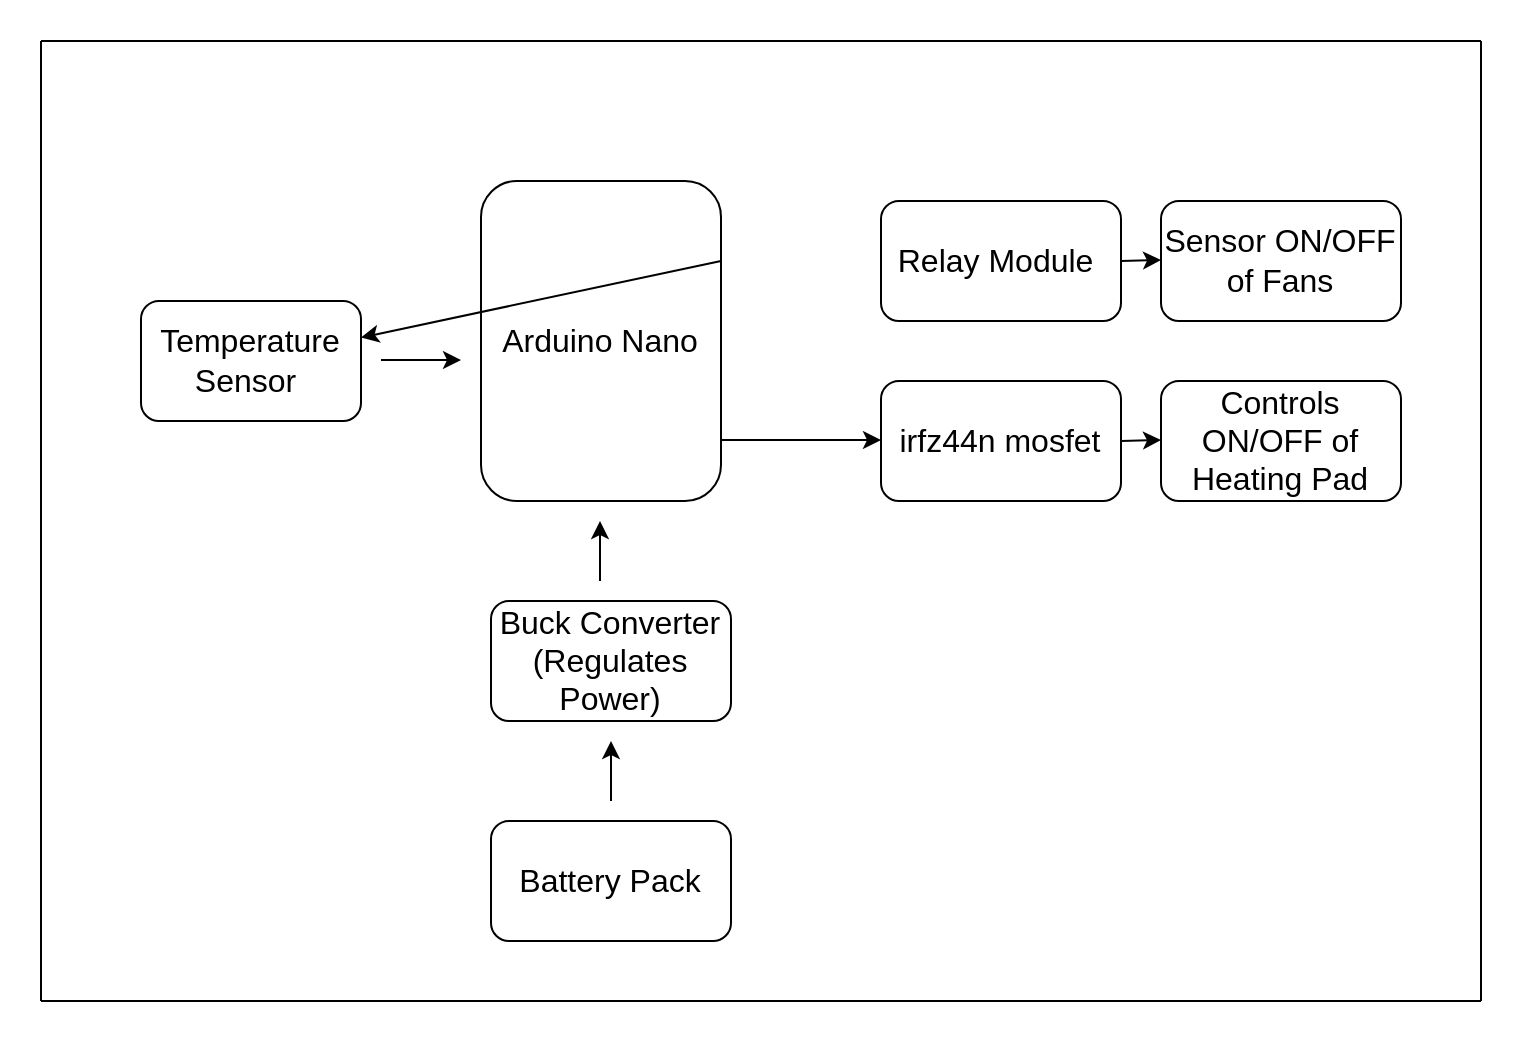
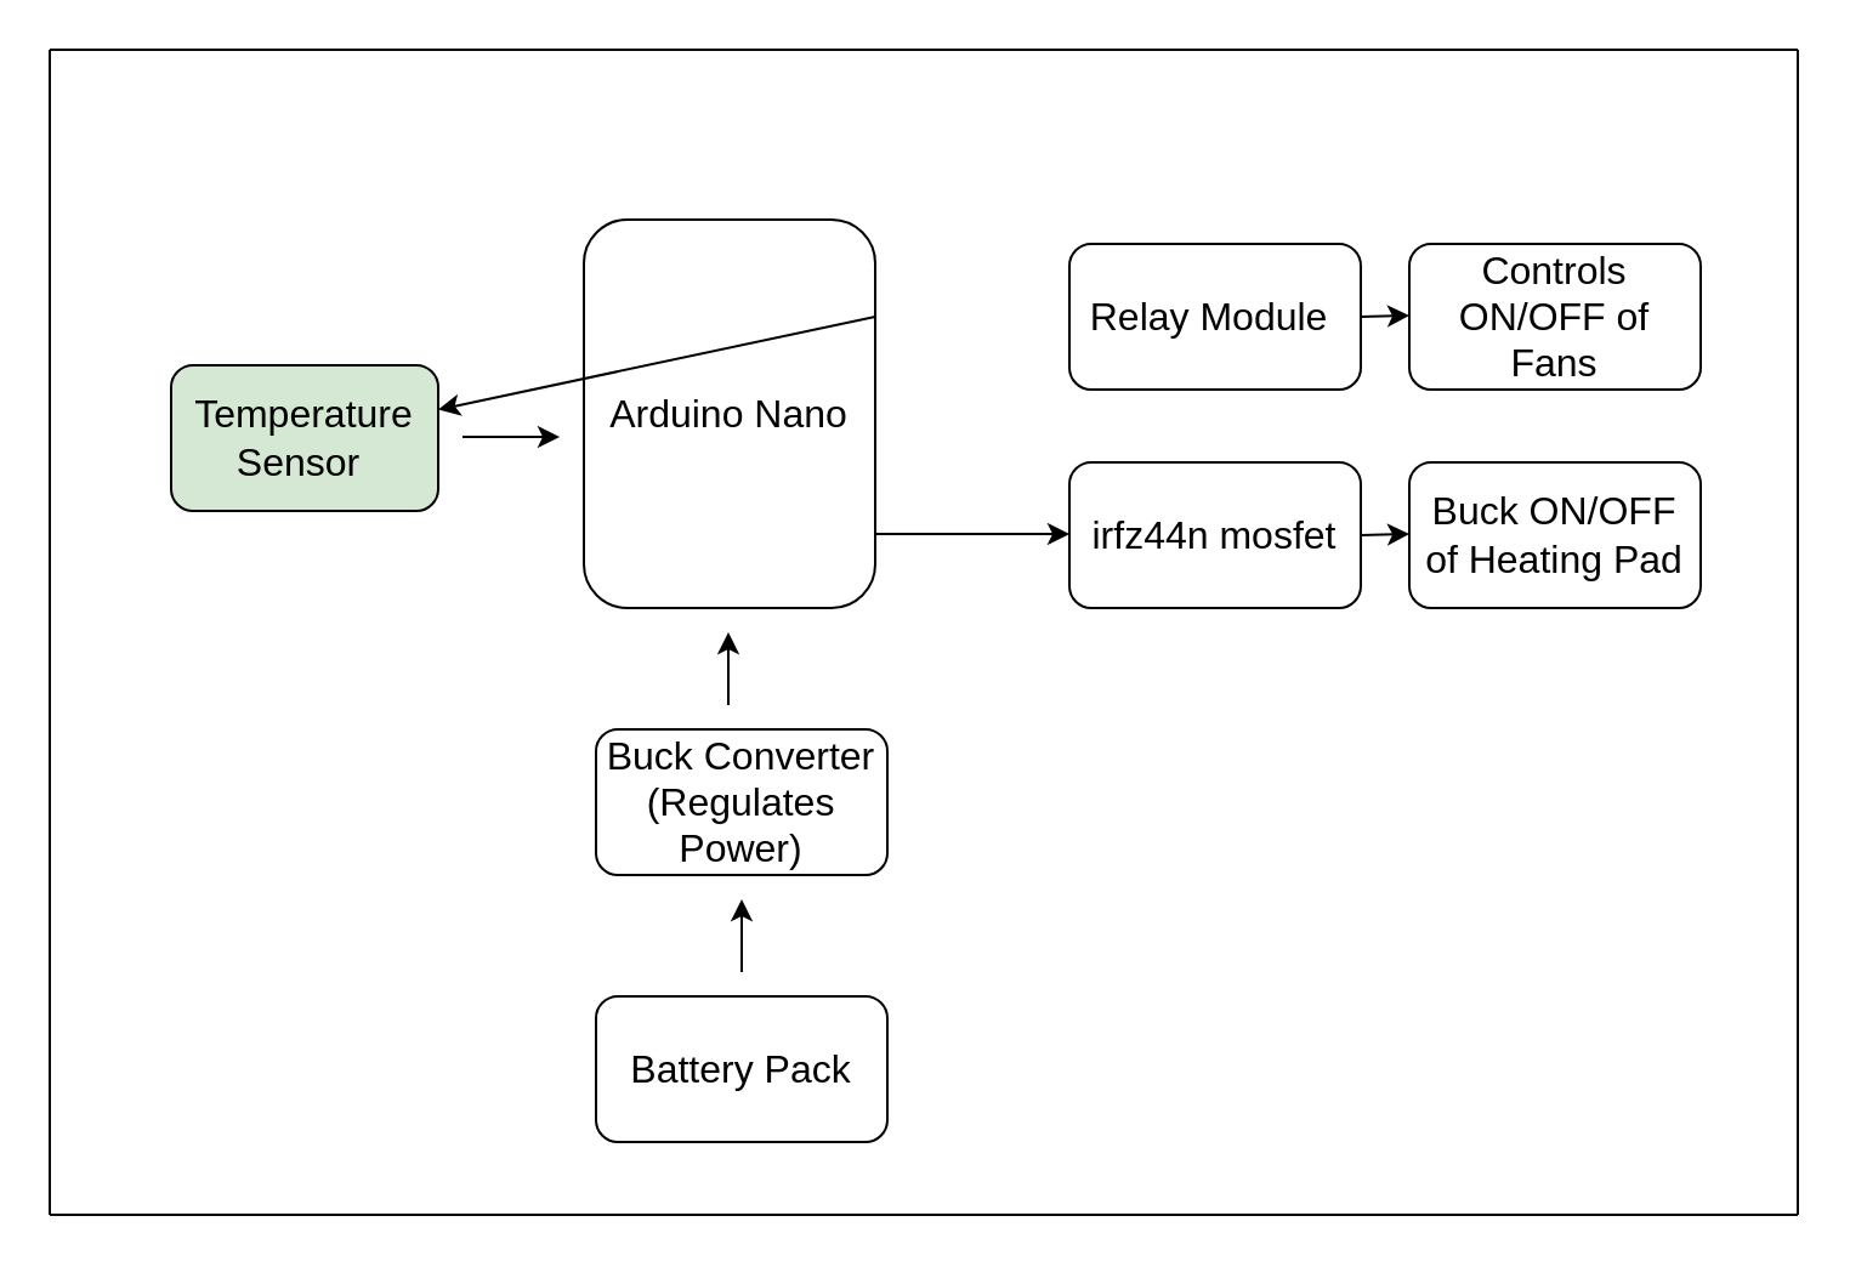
  <mxCell id="0" />
  <mxCell id="1" parent="0" />
- <mxCell id="2" value="&lt;span style=&quot;font-size:12.0pt;line-height:&lt;br/&gt;116%;font-family:&amp;quot;Aptos&amp;quot;,sans-serif;mso-ascii-theme-font:minor-latin;&lt;br/&gt;mso-fareast-font-family:&amp;quot;MS Mincho&amp;quot;;mso-fareast-theme-font:minor-fareast;&lt;br/&gt;mso-hansi-theme-font:minor-latin;mso-bidi-font-family:&amp;quot;Times New Roman&amp;quot;;&lt;br/&gt;mso-bidi-theme-font:minor-bidi;mso-ansi-language:EN-GB;mso-fareast-language:&lt;br/&gt;JA;mso-bidi-language:AR-SA&quot; lang=&quot;EN-GB&quot;&gt;Temperature Sensor&amp;nbsp;&lt;/span&gt;" style="rounded=1;whiteSpace=wrap;html=1;" vertex="1" parent="1"><mxGeometry x="70" y="150" width="110" height="60" as="geometry" /></mxCell>
+ <mxCell id="2" value="&lt;span style=&quot;font-size:12.0pt;line-height:&lt;br/&gt;116%;font-family:&amp;quot;Aptos&amp;quot;,sans-serif;mso-ascii-theme-font:minor-latin;&lt;br/&gt;mso-fareast-font-family:&amp;quot;MS Mincho&amp;quot;;mso-fareast-theme-font:minor-fareast;&lt;br/&gt;mso-hansi-theme-font:minor-latin;mso-bidi-font-family:&amp;quot;Times New Roman&amp;quot;;&lt;br/&gt;mso-bidi-theme-font:minor-bidi;mso-ansi-language:EN-GB;mso-fareast-language:&lt;br/&gt;JA;mso-bidi-language:AR-SA&quot; lang=&quot;EN-GB&quot;&gt;Temperature Sensor&amp;nbsp;&lt;/span&gt;" style="rounded=1;whiteSpace=wrap;html=1;fillColor=#d5e8d4;" vertex="1" parent="1"><mxGeometry x="70" y="150" width="110" height="60" as="geometry" /></mxCell>
  <mxCell id="3" value="&lt;span style=&quot;font-size:12.0pt;line-height:&lt;br/&gt;116%;font-family:&amp;quot;Aptos&amp;quot;,sans-serif;mso-ascii-theme-font:minor-latin;&lt;br/&gt;mso-fareast-font-family:&amp;quot;MS Mincho&amp;quot;;mso-fareast-theme-font:minor-fareast;&lt;br/&gt;mso-hansi-theme-font:minor-latin;mso-bidi-font-family:&amp;quot;Times New Roman&amp;quot;;&lt;br/&gt;mso-bidi-theme-font:minor-bidi;mso-ansi-language:EN-GB;mso-fareast-language:&lt;br/&gt;JA;mso-bidi-language:AR-SA&quot; lang=&quot;EN-GB&quot;&gt;Battery Pack&lt;/span&gt;" style="rounded=1;whiteSpace=wrap;html=1;" vertex="1" parent="1"><mxGeometry x="245" y="410" width="120" height="60" as="geometry" /></mxCell>
  <mxCell id="4" value="&lt;span style=&quot;font-size:12.0pt;line-height:&lt;br/&gt;116%;font-family:&amp;quot;Aptos&amp;quot;,sans-serif;mso-ascii-theme-font:minor-latin;&lt;br/&gt;mso-fareast-font-family:&amp;quot;MS Mincho&amp;quot;;mso-fareast-theme-font:minor-fareast;&lt;br/&gt;mso-hansi-theme-font:minor-latin;mso-bidi-font-family:&amp;quot;Times New Roman&amp;quot;;&lt;br/&gt;mso-bidi-theme-font:minor-bidi;mso-ansi-language:EN-GB;mso-fareast-language:&lt;br/&gt;JA;mso-bidi-language:AR-SA&quot; lang=&quot;EN-GB&quot;&gt;Arduino Nano&lt;/span&gt;" style="rounded=1;whiteSpace=wrap;html=1;" vertex="1" parent="1"><mxGeometry x="240" y="90" width="120" height="160" as="geometry" /></mxCell>
  <mxCell id="5" value="&lt;span style=&quot;font-size:12.0pt;line-height:&lt;br/&gt;116%;font-family:&amp;quot;Aptos&amp;quot;,sans-serif;mso-ascii-theme-font:minor-latin;&lt;br/&gt;mso-fareast-font-family:&amp;quot;MS Mincho&amp;quot;;mso-fareast-theme-font:minor-fareast;&lt;br/&gt;mso-hansi-theme-font:minor-latin;mso-bidi-font-family:&amp;quot;Times New Roman&amp;quot;;&lt;br/&gt;mso-bidi-theme-font:minor-bidi;mso-ansi-language:EN-GB;mso-fareast-language:&lt;br/&gt;JA;mso-bidi-language:AR-SA&quot; lang=&quot;EN-GB&quot;&gt;Buck Converter (Regulates Power)&lt;/span&gt;" style="rounded=1;whiteSpace=wrap;html=1;" vertex="1" parent="1"><mxGeometry x="245" y="300" width="120" height="60" as="geometry" /></mxCell>
  <mxCell id="6" value="&lt;font face=&quot;Aptos, sans-serif&quot;&gt;&lt;span style=&quot;font-size: 16px;&quot;&gt;irfz44n mosfet&lt;/span&gt;&lt;/font&gt;" style="rounded=1;whiteSpace=wrap;html=1;" vertex="1" parent="1"><mxGeometry x="440" y="190" width="120" height="60" as="geometry" /></mxCell>
  <mxCell id="7" value="&lt;span style=&quot;font-size:12.0pt;line-height:&lt;br/&gt;116%;font-family:&amp;quot;Aptos&amp;quot;,sans-serif;mso-ascii-theme-font:minor-latin;&lt;br/&gt;mso-fareast-font-family:&amp;quot;MS Mincho&amp;quot;;mso-fareast-theme-font:minor-fareast;&lt;br/&gt;mso-hansi-theme-font:minor-latin;mso-bidi-font-family:&amp;quot;Times New Roman&amp;quot;;&lt;br/&gt;mso-bidi-theme-font:minor-bidi;mso-ansi-language:EN-GB;mso-fareast-language:&lt;br/&gt;JA;mso-bidi-language:AR-SA&quot; lang=&quot;EN-GB&quot;&gt;Relay Module&amp;nbsp;&lt;/span&gt;" style="rounded=1;whiteSpace=wrap;html=1;" vertex="1" parent="1"><mxGeometry x="440" y="100" width="120" height="60" as="geometry" /></mxCell>
- <mxCell id="8" value="&lt;span style=&quot;font-size:12.0pt;line-height:&lt;br/&gt;116%;font-family:&amp;quot;Aptos&amp;quot;,sans-serif;mso-ascii-theme-font:minor-latin;&lt;br/&gt;mso-fareast-font-family:&amp;quot;MS Mincho&amp;quot;;mso-fareast-theme-font:minor-fareast;&lt;br/&gt;mso-hansi-theme-font:minor-latin;mso-bidi-font-family:&amp;quot;Times New Roman&amp;quot;;&lt;br/&gt;mso-bidi-theme-font:minor-bidi;mso-ansi-language:EN-GB;mso-fareast-language:&lt;br/&gt;JA;mso-bidi-language:AR-SA&quot; lang=&quot;EN-GB&quot;&gt;Sensor ON/OFF of Fans&lt;/span&gt;" style="rounded=1;whiteSpace=wrap;html=1;" vertex="1" parent="1"><mxGeometry x="580" y="100" width="120" height="60" as="geometry" /></mxCell>
- <mxCell id="9" value="&lt;span style=&quot;font-size:12.0pt;line-height:&lt;br/&gt;116%;font-family:&amp;quot;Aptos&amp;quot;,sans-serif;mso-ascii-theme-font:minor-latin;&lt;br/&gt;mso-fareast-font-family:&amp;quot;MS Mincho&amp;quot;;mso-fareast-theme-font:minor-fareast;&lt;br/&gt;mso-hansi-theme-font:minor-latin;mso-bidi-font-family:&amp;quot;Times New Roman&amp;quot;;&lt;br/&gt;mso-bidi-theme-font:minor-bidi;mso-ansi-language:EN-GB;mso-fareast-language:&lt;br/&gt;JA;mso-bidi-language:AR-SA&quot; lang=&quot;EN-GB&quot;&gt;Controls ON/OFF of Heating Pad&lt;/span&gt;" style="rounded=1;whiteSpace=wrap;html=1;" vertex="1" parent="1"><mxGeometry x="580" y="190" width="120" height="60" as="geometry" /></mxCell>
+ <mxCell id="8" value="&lt;span style=&quot;font-size:12.0pt;line-height:&lt;br/&gt;116%;font-family:&amp;quot;Aptos&amp;quot;,sans-serif;mso-ascii-theme-font:minor-latin;&lt;br/&gt;mso-fareast-font-family:&amp;quot;MS Mincho&amp;quot;;mso-fareast-theme-font:minor-fareast;&lt;br/&gt;mso-hansi-theme-font:minor-latin;mso-bidi-font-family:&amp;quot;Times New Roman&amp;quot;;&lt;br/&gt;mso-bidi-theme-font:minor-bidi;mso-ansi-language:EN-GB;mso-fareast-language:&lt;br/&gt;JA;mso-bidi-language:AR-SA&quot; lang=&quot;EN-GB&quot;&gt;Controls ON/OFF of Fans&lt;/span&gt;" style="rounded=1;whiteSpace=wrap;html=1;" vertex="1" parent="1"><mxGeometry x="580" y="100" width="120" height="60" as="geometry" /></mxCell>
+ <mxCell id="9" value="&lt;span style=&quot;font-size:12.0pt;line-height:&lt;br/&gt;116%;font-family:&amp;quot;Aptos&amp;quot;,sans-serif;mso-ascii-theme-font:minor-latin;&lt;br/&gt;mso-fareast-font-family:&amp;quot;MS Mincho&amp;quot;;mso-fareast-theme-font:minor-fareast;&lt;br/&gt;mso-hansi-theme-font:minor-latin;mso-bidi-font-family:&amp;quot;Times New Roman&amp;quot;;&lt;br/&gt;mso-bidi-theme-font:minor-bidi;mso-ansi-language:EN-GB;mso-fareast-language:&lt;br/&gt;JA;mso-bidi-language:AR-SA&quot; lang=&quot;EN-GB&quot;&gt;Buck ON/OFF of Heating Pad&lt;/span&gt;" style="rounded=1;whiteSpace=wrap;html=1;" vertex="1" parent="1"><mxGeometry x="580" y="190" width="120" height="60" as="geometry" /></mxCell>
  <mxCell id="10" value="" style="endArrow=classic;html=1;rounded=0;" edge="1" parent="1"><mxGeometry width="50" height="50" relative="1" as="geometry"><mxPoint x="190" y="179.5" as="sourcePoint" /><mxPoint x="230" y="179.5" as="targetPoint" /></mxGeometry></mxCell>
  <mxCell id="11" value="" style="endArrow=classic;html=1;rounded=0;" edge="1" parent="1"><mxGeometry width="50" height="50" relative="1" as="geometry"><mxPoint x="560" y="130" as="sourcePoint" /><mxPoint x="580" y="129.5" as="targetPoint" /><Array as="points"><mxPoint x="560" y="130" /></Array></mxGeometry></mxCell>
  <mxCell id="12" value="" style="endArrow=classic;html=1;rounded=0;" edge="1" parent="1"><mxGeometry width="50" height="50" relative="1" as="geometry"><mxPoint x="560" y="220" as="sourcePoint" /><mxPoint x="580" y="219.5" as="targetPoint" /><Array as="points"><mxPoint x="560" y="220" /></Array></mxGeometry></mxCell>
  <mxCell id="13" value="" style="endArrow=classic;html=1;rounded=0;exitX=1;exitY=0.25;exitDx=0;exitDy=0;" edge="1" parent="1" source="4" target="2"><mxGeometry width="50" height="50" relative="1" as="geometry"><mxPoint x="380" y="130" as="sourcePoint" /><mxPoint x="420" y="130" as="targetPoint" /></mxGeometry></mxCell>
  <mxCell id="14" value="" style="endArrow=classic;html=1;rounded=0;exitX=1;exitY=0.25;exitDx=0;exitDy=0;entryX=0;entryY=0.5;entryDx=0;entryDy=0;" edge="1" parent="1"><mxGeometry width="50" height="50" relative="1" as="geometry"><mxPoint x="360" y="219.5" as="sourcePoint" /><mxPoint x="440" y="219.5" as="targetPoint" /></mxGeometry></mxCell>
  <mxCell id="15" value="" style="endArrow=classic;html=1;rounded=0;" edge="1" parent="1"><mxGeometry width="50" height="50" relative="1" as="geometry"><mxPoint x="299.5" y="290" as="sourcePoint" /><mxPoint x="299.5" y="260" as="targetPoint" /></mxGeometry></mxCell>
  <mxCell id="16" value="" style="endArrow=classic;html=1;rounded=0;" edge="1" parent="1"><mxGeometry width="50" height="50" relative="1" as="geometry"><mxPoint x="305" y="400" as="sourcePoint" /><mxPoint x="305" y="370" as="targetPoint" /></mxGeometry></mxCell>
  <mxCell id="17" value="" style="endArrow=none;html=1;rounded=0;" edge="1" parent="1"><mxGeometry width="50" height="50" relative="1" as="geometry"><mxPoint x="20" y="20" as="sourcePoint" /><mxPoint x="740" y="20" as="targetPoint" /></mxGeometry></mxCell>
  <mxCell id="18" value="" style="endArrow=none;html=1;rounded=0;" edge="1" parent="1"><mxGeometry width="50" height="50" relative="1" as="geometry"><mxPoint x="20" y="500" as="sourcePoint" /><mxPoint x="740" y="500" as="targetPoint" /></mxGeometry></mxCell>
  <mxCell id="19" value="" style="endArrow=none;html=1;rounded=0;" edge="1" parent="1"><mxGeometry width="50" height="50" relative="1" as="geometry"><mxPoint x="740" y="500" as="sourcePoint" /><mxPoint x="740" y="20" as="targetPoint" /></mxGeometry></mxCell>
  <mxCell id="20" value="" style="endArrow=none;html=1;rounded=0;" edge="1" parent="1"><mxGeometry width="50" height="50" relative="1" as="geometry"><mxPoint x="20" y="500" as="sourcePoint" /><mxPoint x="20" y="20" as="targetPoint" /></mxGeometry></mxCell>
